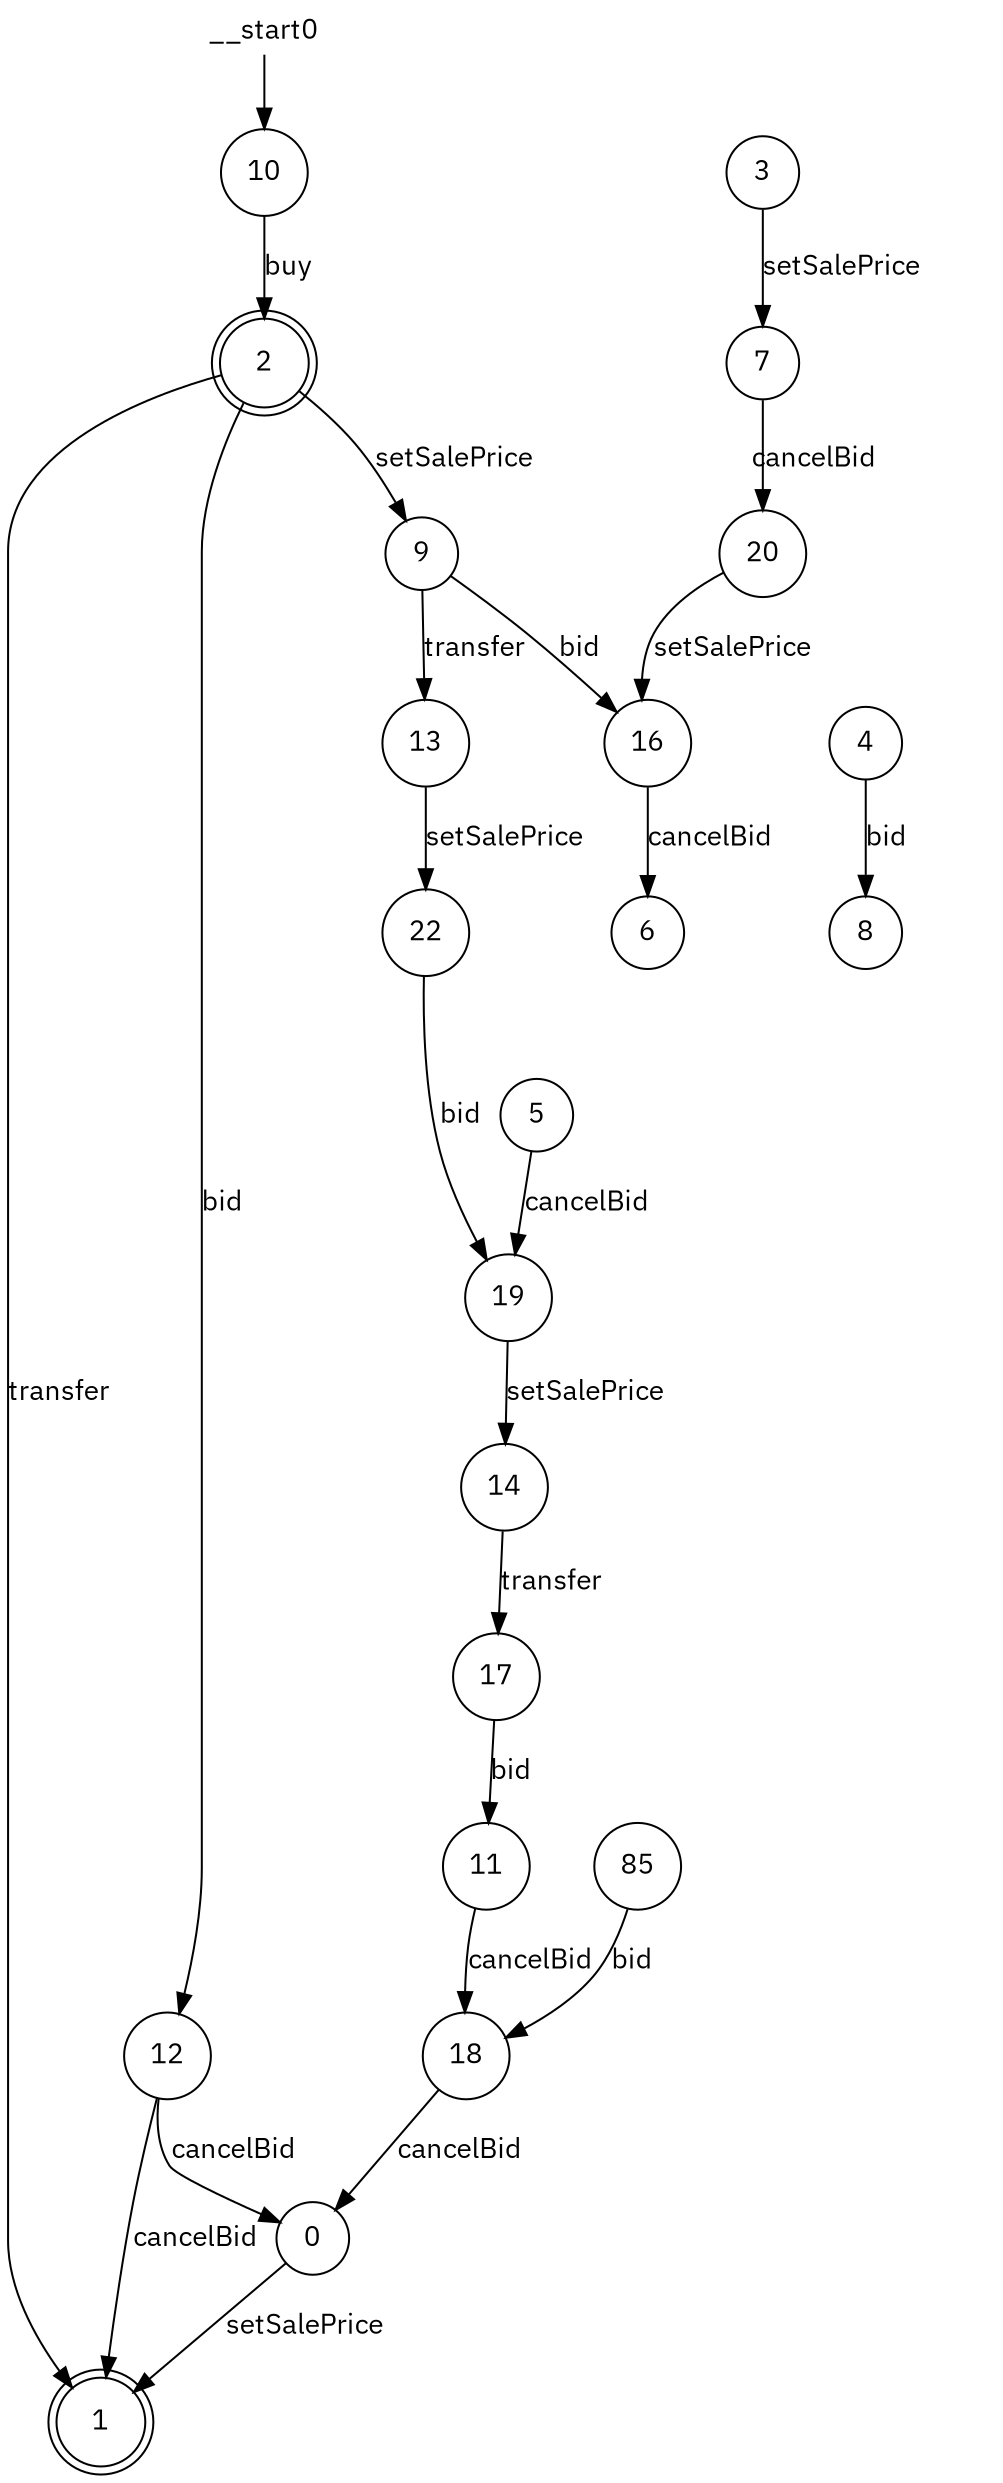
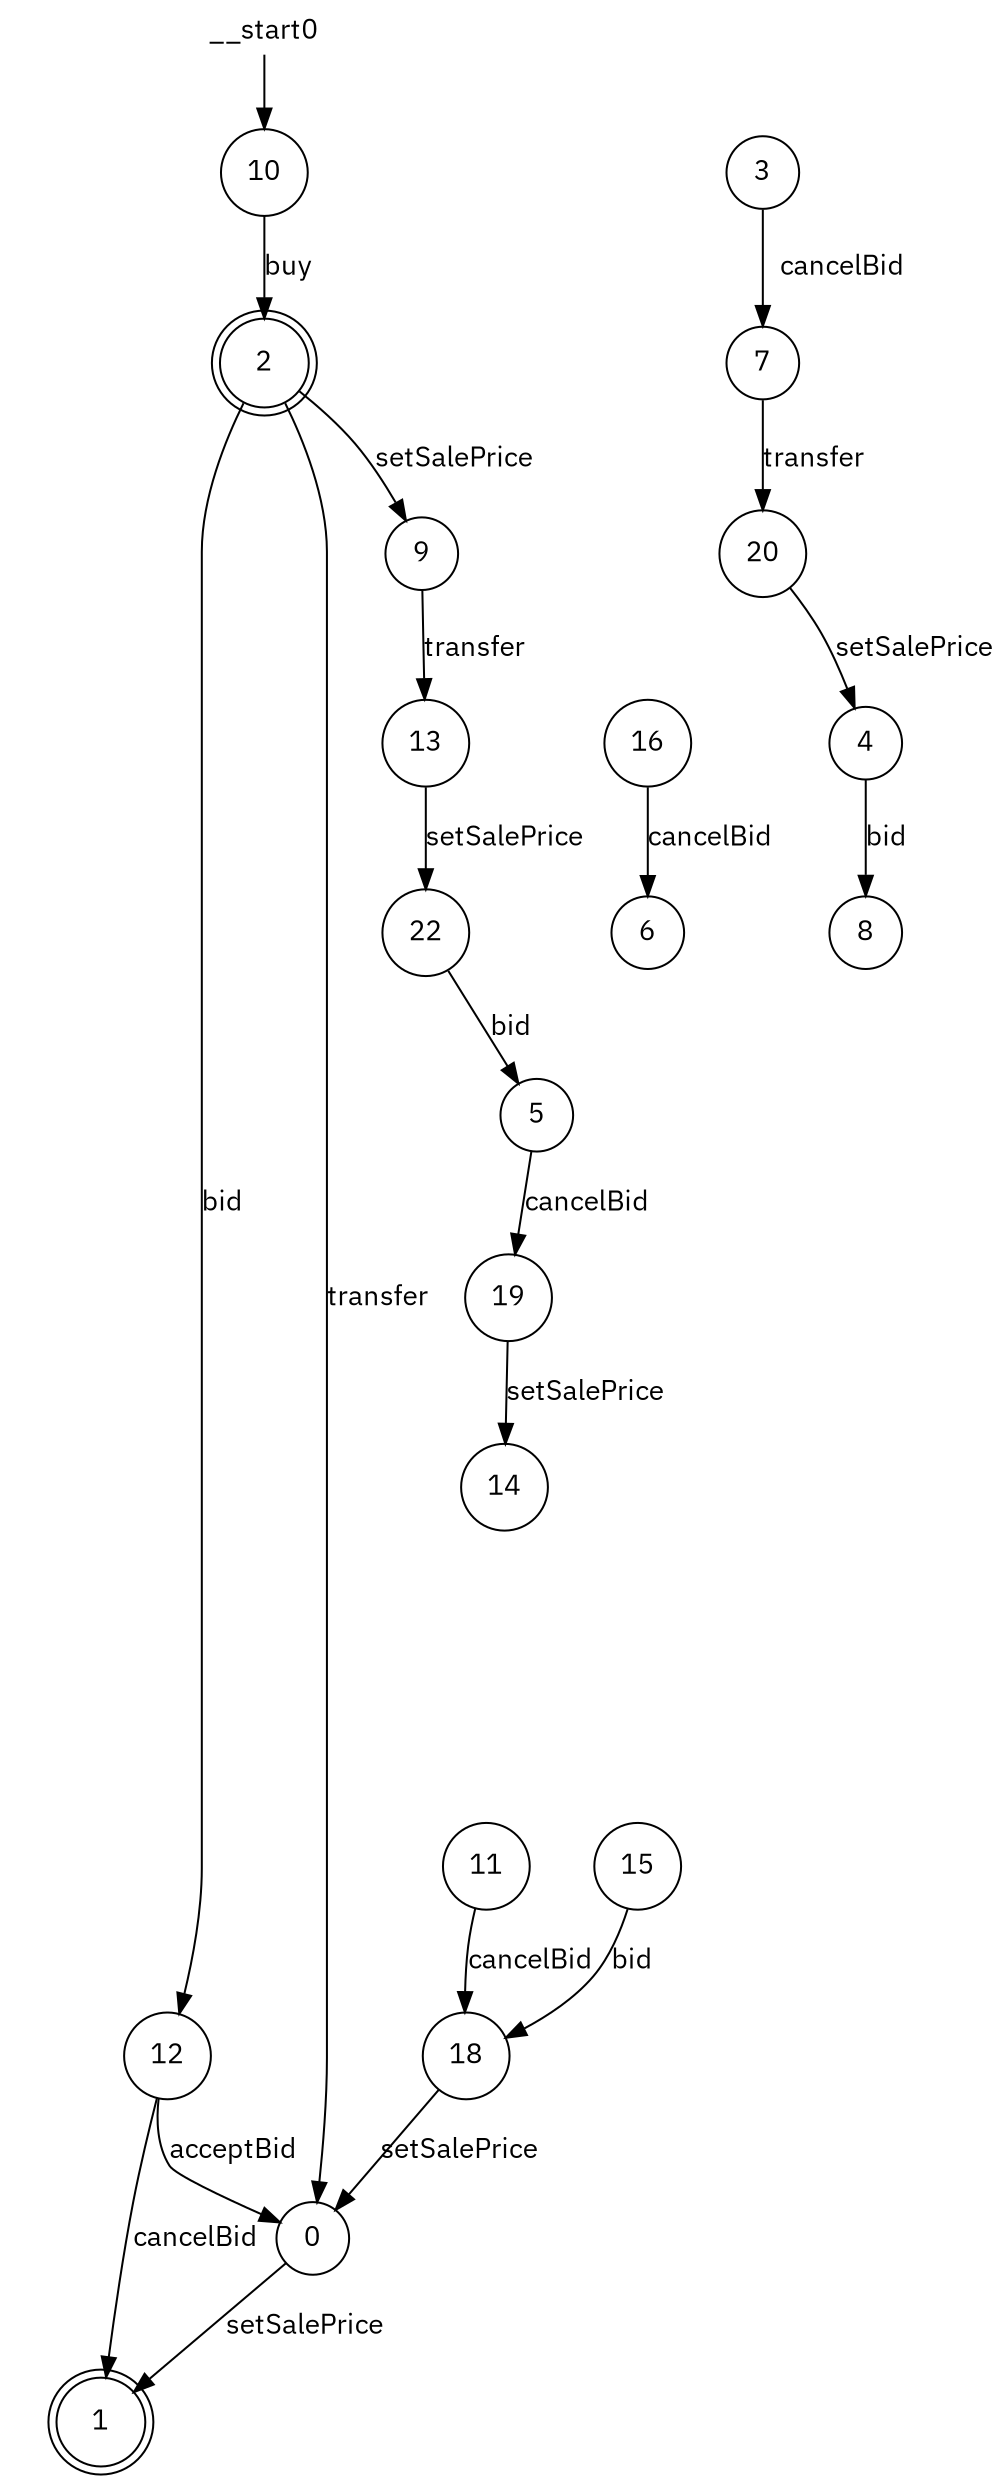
  digraph {
    fontname="IBM Plex Sans"
    node [fontname="IBM Plex Sans" shape=circle]
    edge [fontname="IBM Plex Sans"]
    n1 [label=0]
    n2 [label=1 shape=doublecircle]
    n3 [label=2 shape=doublecircle]
    n4 [label=9]
    n5 [label=12]
    n6 [label=13]
    n7 [label=16]
    n8 [label=3]
    n9 [label=7]
    n10 [label=20]
    n11 [label=4]
    n12 [label=8]
    n13 [label=5]
    n14 [label=19]
    n15 [label=14]
    n16 [label=6]
-   n17 [label=85]
+   n17 [label=15]
    n18 [label=18]
    n19 [label=22]
    n20 [label=10]
    n21 [label=11]
-   n22 [label=17]
    __start0 [height=0 shape=none width=0]
    n1 -> n2 [label=setSalePrice]
-   n3 -> n2 [label=transfer]
+   n3 -> n1 [label=transfer]
    n3 -> n4 [label=setSalePrice]
    n3 -> n5 [label=bid]
    n4 -> n6 [label=transfer]
-   n4 -> n7 [label=bid]
-   n5 -> n1 [label=cancelBid]
+   n5 -> n1 [label=acceptBid]
    n5 -> n2 [label=cancelBid]
    n6 -> n19 [label=setSalePrice]
    n7 -> n16 [label=cancelBid]
-   n8 -> n9 [label=setSalePrice]
-   n9 -> n10 [label=cancelBid]
-   n10 -> n7 [label=setSalePrice]
+   n8 -> n9 [label=cancelBid]
+   n9 -> n10 [label=transfer]
+   n10 -> n11 [label=setSalePrice]
    n11 -> n12 [label=bid]
    n13 -> n14 [label=cancelBid]
    n14 -> n15 [label=setSalePrice]
-   n15 -> n22 [label=transfer]
    n17 -> n18 [label=bid]
-   n18 -> n1 [label=cancelBid]
-   n19 -> n14 [label=bid]
+   n18 -> n1 [label=setSalePrice]
+   n19 -> n13 [label=bid]
    n20 -> n3 [label=buy]
    n21 -> n18 [label=cancelBid]
-   n22 -> n21 [label=bid]
    __start0 -> n20
  }
